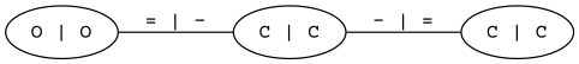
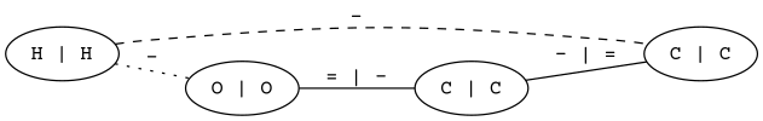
  graph {
    rankdir=LR
    fontname="Courier Prime"
    node [fontname="Courier Prime"]
    edge [fontname="Courier Prime"]
    n1 [label="C | C"]
    n2 [label="C | C"]
    n3 [label="O | O"]
+   n4 [label="H | H"]
    n2 -- n1 [label="- | ="]
    n3 -- n2 [label="= | -"]
+   n4 -- n1 [label="-" style=dashed]
+   n4 -- n3 [label="-" style=dotted]
  }
